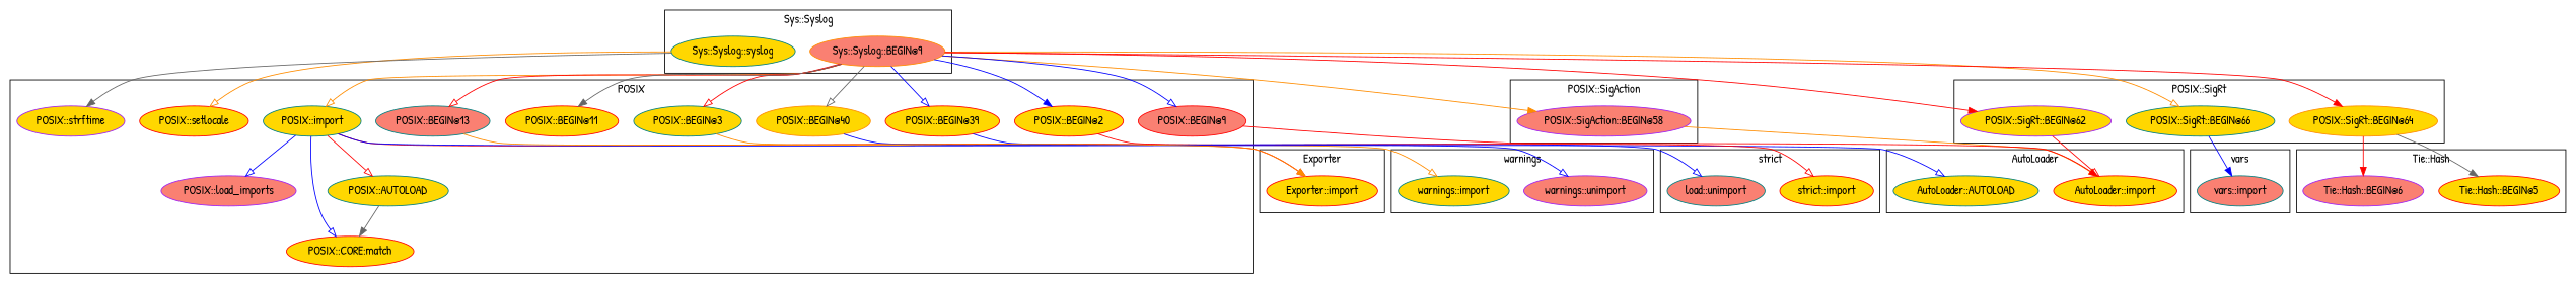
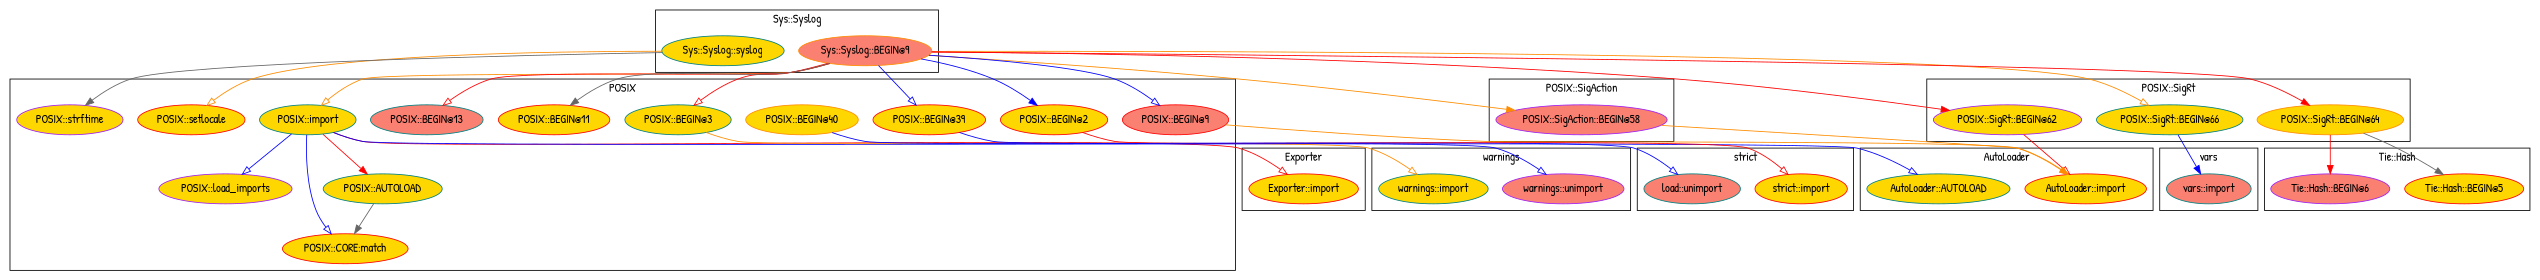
  digraph {
    fontname="Patrick Hand"
    node [color=teal fillcolor=gold fontname="Patrick Hand" style=filled]
    edge [arrowhead=onormal color=red fontname="Patrick Hand"]
    "vars::import" [fillcolor=salmon]
    "warnings::unimport" [color=purple fillcolor=salmon]
    "warnings::import"
    "Tie::Hash::BEGIN@5" [color=red]
    "Tie::Hash::BEGIN@6" [color=purple fillcolor=salmon]
    "strict::import" [color=red]
    n7 [fillcolor=salmon label="load::unimport"]
    "Sys::Syslog::syslog"
    "Sys::Syslog::BEGIN@9" [color=darkorange fillcolor=salmon]
    "POSIX::SigRt::BEGIN@66"
    "POSIX::SigRt::BEGIN@62" [color=purple]
    "POSIX::SigRt::BEGIN@64" [color=darkorange]
    "Exporter::import" [color=red]
    "AutoLoader::import" [color=red]
    "AutoLoader::AUTOLOAD"
    "POSIX::SigAction::BEGIN@58" [color=purple fillcolor=salmon]
-   "POSIX::load_imports" [color=purple fillcolor=salmon]
+   "POSIX::load_imports" [color=purple]
    "POSIX::setlocale" [color=red]
    "POSIX::AUTOLOAD"
    "POSIX::import"
    "POSIX::BEGIN@9" [color=red fillcolor=salmon]
    "POSIX::BEGIN@3"
    "POSIX::BEGIN@39" [color=red]
    "POSIX::BEGIN@2" [color=red]
    "POSIX::BEGIN@40" [color=darkorange]
    "POSIX::BEGIN@13" [fillcolor=salmon]
    "POSIX::BEGIN@11" [color=red]
    "POSIX::strftime" [color=purple]
    "POSIX::CORE:match" [color=red]
    subgraph cluster_1 {
      label=vars
      "vars::import"
    }
    subgraph cluster_2 {
      label=warnings
      "warnings::unimport"
      "warnings::import"
    }
    subgraph cluster_3 {
      label="Tie::Hash"
      "Tie::Hash::BEGIN@5"
      "Tie::Hash::BEGIN@6"
    }
    subgraph cluster_4 {
      label="strict"
      "strict::import"
      n7
    }
    subgraph cluster_5 {
      label="Sys::Syslog"
      "Sys::Syslog::syslog"
      "Sys::Syslog::BEGIN@9"
    }
    subgraph cluster_6 {
      label="POSIX::SigRt"
      "POSIX::SigRt::BEGIN@66"
      "POSIX::SigRt::BEGIN@62"
      "POSIX::SigRt::BEGIN@64"
    }
    subgraph cluster_7 {
      label=Exporter
      "Exporter::import"
    }
    subgraph cluster_8 {
      label=AutoLoader
      "AutoLoader::import"
      "AutoLoader::AUTOLOAD"
    }
    subgraph cluster_9 {
      label="POSIX::SigAction"
      "POSIX::SigAction::BEGIN@58"
    }
    subgraph cluster_10 {
      label=POSIX
      "POSIX::load_imports"
      "POSIX::setlocale"
      "POSIX::AUTOLOAD"
      "POSIX::import"
      "POSIX::BEGIN@9"
      "POSIX::BEGIN@3"
      "POSIX::BEGIN@39"
      "POSIX::BEGIN@2"
      "POSIX::BEGIN@40"
      "POSIX::BEGIN@13"
      "POSIX::BEGIN@11"
      "POSIX::strftime"
      "POSIX::CORE:match"
    }
    "Sys::Syslog::syslog" -> "POSIX::setlocale" [color=darkorange]
    "Sys::Syslog::syslog" -> "POSIX::strftime" [arrowhead=normal color=gray40]
    "Sys::Syslog::BEGIN@9" -> "POSIX::SigRt::BEGIN@66" [color=darkorange]
    "Sys::Syslog::BEGIN@9" -> "POSIX::SigRt::BEGIN@62" [arrowhead=normal]
    "Sys::Syslog::BEGIN@9" -> "POSIX::SigRt::BEGIN@64" [arrowhead=normal]
    "Sys::Syslog::BEGIN@9" -> "POSIX::SigAction::BEGIN@58" [arrowhead=normal color=darkorange]
    "Sys::Syslog::BEGIN@9" -> "POSIX::import" [color=darkorange]
    "Sys::Syslog::BEGIN@9" -> "POSIX::BEGIN@9" [color=blue]
    "Sys::Syslog::BEGIN@9" -> "POSIX::BEGIN@3"
    "Sys::Syslog::BEGIN@9" -> "POSIX::BEGIN@39" [color=blue]
    "Sys::Syslog::BEGIN@9" -> "POSIX::BEGIN@2" [arrowhead=normal color=blue]
-   "Sys::Syslog::BEGIN@9" -> "POSIX::BEGIN@40" [color=gray40]
    "Sys::Syslog::BEGIN@9" -> "POSIX::BEGIN@13"
    "Sys::Syslog::BEGIN@9" -> "POSIX::BEGIN@11" [arrowhead=normal color=gray40]
    "POSIX::SigRt::BEGIN@66" -> "vars::import" [arrowhead=normal color=blue]
    "POSIX::SigRt::BEGIN@62" -> "AutoLoader::import"
    "POSIX::SigRt::BEGIN@64" -> "Tie::Hash::BEGIN@5" [arrowhead=normal color=gray40]
    "POSIX::SigRt::BEGIN@64" -> "Tie::Hash::BEGIN@6" [arrowhead=normal]
    "POSIX::SigAction::BEGIN@58" -> "AutoLoader::import" [arrowhead=normal color=darkorange]
    "POSIX::AUTOLOAD" -> "POSIX::CORE:match" [arrowhead=normal color=gray40]
    "POSIX::import" -> "Exporter::import"
    "POSIX::import" -> "AutoLoader::AUTOLOAD" [color=blue]
    "POSIX::import" -> "POSIX::load_imports" [color=blue]
-   "POSIX::import" -> "POSIX::AUTOLOAD"
+   "POSIX::import" -> "POSIX::AUTOLOAD" [arrowhead=normal]
    "POSIX::import" -> "POSIX::CORE:match" [color=blue]
-   "POSIX::BEGIN@9" -> "AutoLoader::import" [arrowhead=normal]
+   "POSIX::BEGIN@9" -> "AutoLoader::import" [arrowhead=normal color=darkorange]
    "POSIX::BEGIN@3" -> "warnings::import" [color=darkorange]
    "POSIX::BEGIN@39" -> n7 [color=blue]
    "POSIX::BEGIN@2" -> "strict::import"
    "POSIX::BEGIN@40" -> "warnings::unimport" [color=blue]
-   "POSIX::BEGIN@13" -> "Exporter::import" [arrowhead=normal color=darkorange]
  }
